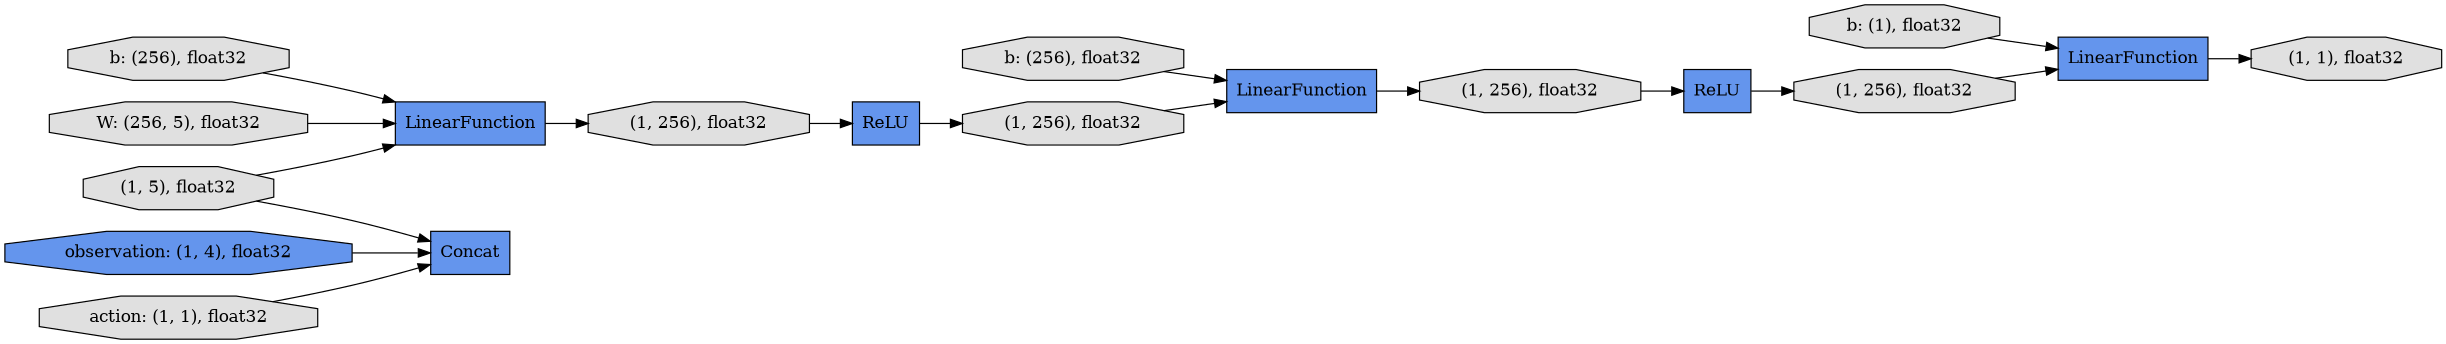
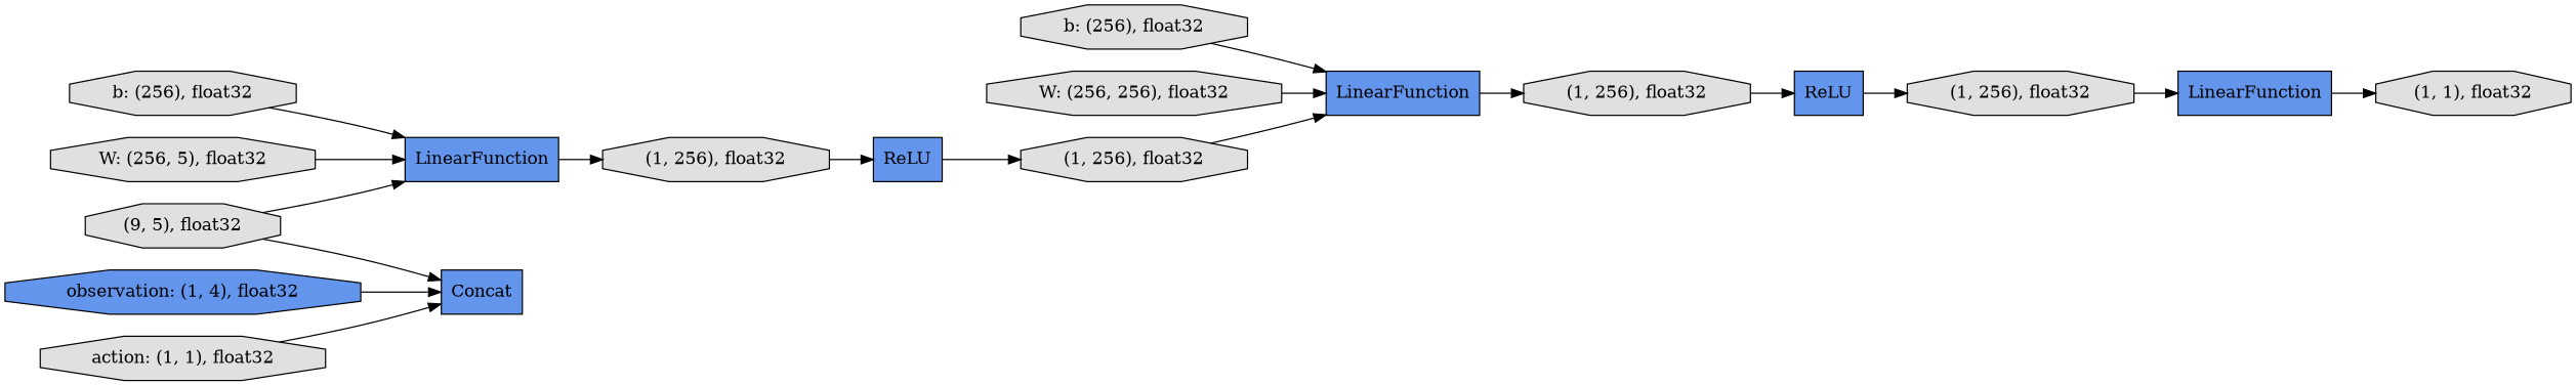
  digraph {
    rankdir=LR
    node [fillcolor="#E0E0E0" shape=octagon style=filled]
    n1 [label="(1, 256), float32"]
    n2 [fillcolor="#6495ED" label=LinearFunction shape=record]
    n3 [label="(1, 256), float32"]
    n4 [fillcolor="#6495ED" label=ReLU shape=record]
    n5 [label="(1, 256), float32"]
    n6 [label="b: (256), float32"]
    n7 [fillcolor="#6495ED" label=LinearFunction shape=record]
    n8 [label="(1, 256), float32"]
    n9 [label="b: (256), float32"]
-   n10 [label="b: (1), float32"]
    n11 [fillcolor="#6495ED" label=LinearFunction shape=record]
    n12 [label="(1, 1), float32"]
    n13 [fillcolor="#6495ED" label=ReLU shape=record]
    n14 [fillcolor="#6495ED" label=Concat shape=record]
-   n15 [label="(1, 5), float32"]
+   n15 [label="(9, 5), float32"]
    n16 [fillcolor="#6495ED" label="observation: (1, 4), float32"]
+   n17 [label="W: (256, 256), float32"]
    n18 [label="W: (256, 5), float32"]
    n19 [label="action: (1, 1), float32"]
    n1 -> n2
    n2 -> n3
    n3 -> n4
    n4 -> n5
    n5 -> n11
    n6 -> n7
    n7 -> n8
    n8 -> n13
    n9 -> n2
-   n10 -> n11
    n11 -> n12
    n13 -> n1
    n15 -> n7
    n15 -> n14
    n16 -> n14
+   n17 -> n2
    n18 -> n7
    n19 -> n14
  }
